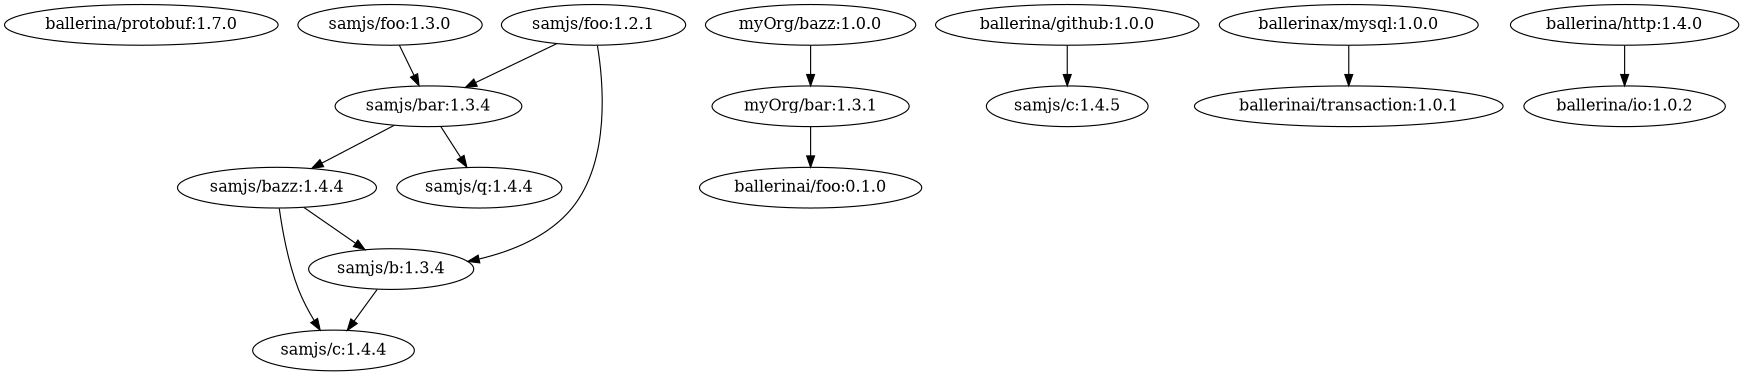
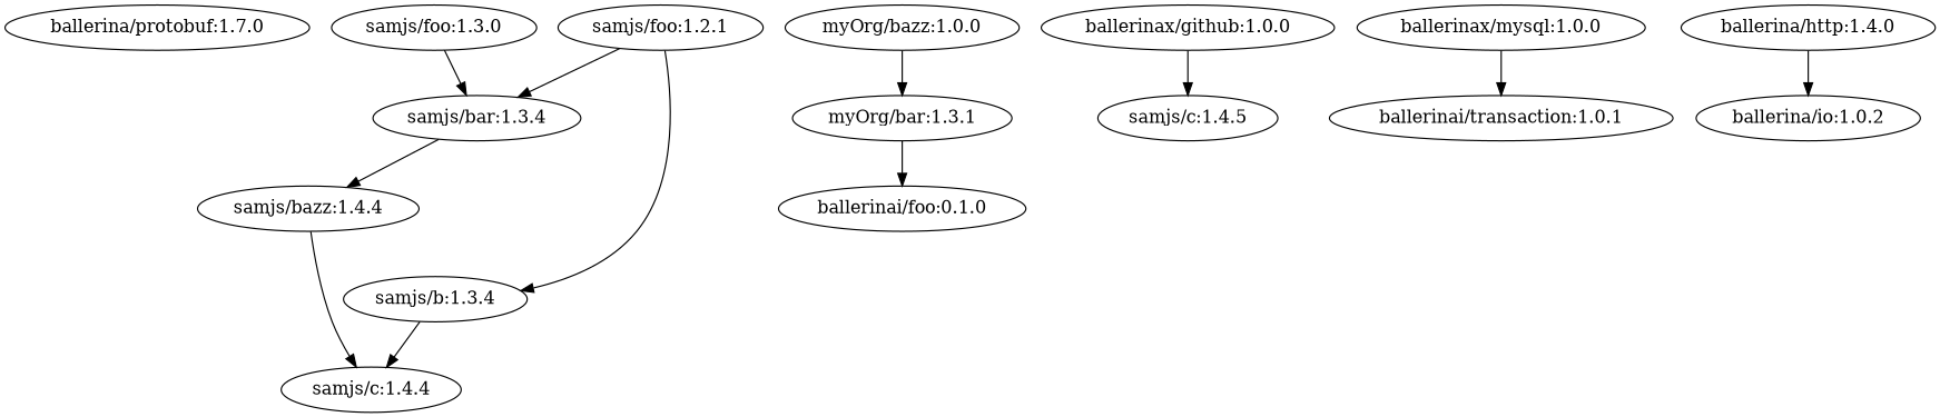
  digraph {
    "ballerina/protobuf:1.7.0" [other_modules="protobuf.types.duration"]
    "samjs/foo:1.3.0"
    "samjs/bar:1.3.4"
    "samjs/bazz:1.4.4"
-   "samjs/q:1.4.4"
    "samjs/b:1.3.4"
    "samjs/c:1.4.4"
    "samjs/foo:1.2.1"
    "myOrg/bazz:1.0.0"
    "myOrg/bar:1.3.1"
    "ballerinai/foo:0.1.0"
-   "ballerinax/github:1.0.0" [label="ballerina/github:1.0.0"]
+   "ballerinax/github:1.0.0"
    "samjs/c:1.4.5"
    "ballerinax/mysql:1.0.0"
    "ballerinai/transaction:1.0.1"
    "ballerina/http:1.4.0"
    "ballerina/io:1.0.2"
    subgraph sub_1 {
    }
    subgraph sub_2 {
    }
    subgraph sub_3 {
    }
    subgraph sub_4 {
    }
    subgraph sub_5 {
      "ballerina/protobuf:1.7.0"
    }
    subgraph sub_6 {
    }
    subgraph sub_7 {
    }
    subgraph sub_8 {
    }
    subgraph sub_9 {
    }
    subgraph sub_10 {
      "samjs/foo:1.3.0"
      "samjs/bar:1.3.4"
      "samjs/bazz:1.4.4"
    }
    subgraph sub_11 {
      "samjs/bar:1.3.4"
      "samjs/bazz:1.4.4"
-     "samjs/q:1.4.4"
    }
    subgraph sub_12 {
      "samjs/bazz:1.4.4"
      "samjs/b:1.3.4"
      "samjs/c:1.4.4"
    }
    subgraph sub_13 {
    }
    subgraph sub_14 {
    }
    subgraph sub_15 {
    }
    subgraph sub_16 {
      "samjs/b:1.3.4"
      "samjs/c:1.4.4"
    }
    subgraph sub_17 {
    }
    subgraph sub_18 {
    }
    subgraph sub_19 {
    }
    subgraph sub_20 {
    }
    subgraph sub_21 {
      "samjs/bar:1.3.4"
      "samjs/bazz:1.4.4"
      "samjs/foo:1.2.1"
    }
    subgraph sub_22 {
    }
    subgraph sub_23 {
      "myOrg/bazz:1.0.0"
      "myOrg/bar:1.3.1"
    }
    subgraph sub_24 {
      "myOrg/bar:1.3.1"
      "ballerinai/foo:0.1.0"
    }
    subgraph sub_25 {
    }
    subgraph sub_26 {
      "ballerinax/github:1.0.0"
      "samjs/c:1.4.5"
    }
    subgraph sub_27 {
      "ballerinax/mysql:1.0.0"
      "ballerinai/transaction:1.0.1"
    }
    subgraph sub_28 {
    }
    subgraph sub_29 {
    }
    subgraph sub_30 {
      "ballerina/http:1.4.0"
      "ballerina/io:1.0.2"
    }
    "samjs/foo:1.3.0" -> "samjs/bar:1.3.4"
    "samjs/bar:1.3.4" -> "samjs/bazz:1.4.4"
-   "samjs/bar:1.3.4" -> "samjs/q:1.4.4"
-   "samjs/bazz:1.4.4" -> "samjs/b:1.3.4"
    "samjs/bazz:1.4.4" -> "samjs/c:1.4.4"
    "samjs/b:1.3.4" -> "samjs/c:1.4.4"
    "samjs/foo:1.2.1" -> "samjs/bar:1.3.4"
    "samjs/foo:1.2.1" -> "samjs/b:1.3.4"
    "myOrg/bazz:1.0.0" -> "myOrg/bar:1.3.1"
    "myOrg/bar:1.3.1" -> "ballerinai/foo:0.1.0"
    "ballerinax/github:1.0.0" -> "samjs/c:1.4.5"
    "ballerinax/mysql:1.0.0" -> "ballerinai/transaction:1.0.1"
    "ballerina/http:1.4.0" -> "ballerina/io:1.0.2"
  }
